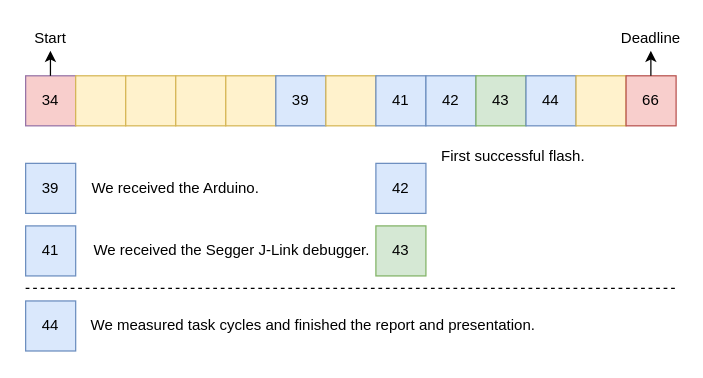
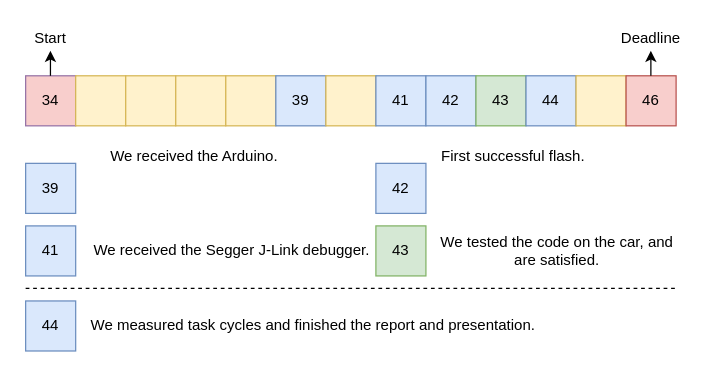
  <mxCell id="0" />
  <mxCell id="1" parent="0" />
  <mxCell id="2" value="34" style="rounded=0;whiteSpace=wrap;html=1;fillColor=#f8cecc;strokeColor=#9673a6;" vertex="1" parent="1"><mxGeometry x="20" y="60" width="40" height="40" as="geometry" /></mxCell>
  <mxCell id="3" value="" style="rounded=0;whiteSpace=wrap;html=1;fillColor=#fff2cc;strokeColor=#d6b656;" vertex="1" parent="1"><mxGeometry x="60" y="60" width="40" height="40" as="geometry" /></mxCell>
  <mxCell id="4" value="" style="rounded=0;whiteSpace=wrap;html=1;fillColor=#fff2cc;strokeColor=#d6b656;" vertex="1" parent="1"><mxGeometry x="100" y="60" width="40" height="40" as="geometry" /></mxCell>
  <mxCell id="5" value="" style="rounded=0;whiteSpace=wrap;html=1;fillColor=#fff2cc;strokeColor=#d6b656;" vertex="1" parent="1"><mxGeometry x="140" y="60" width="40" height="40" as="geometry" /></mxCell>
  <mxCell id="6" value="" style="rounded=0;whiteSpace=wrap;html=1;fillColor=#fff2cc;strokeColor=#d6b656;" vertex="1" parent="1"><mxGeometry x="180" y="60" width="40" height="40" as="geometry" /></mxCell>
  <mxCell id="7" value="39" style="rounded=0;whiteSpace=wrap;html=1;fillColor=#dae8fc;strokeColor=#6c8ebf;" vertex="1" parent="1"><mxGeometry x="220" y="60" width="40" height="40" as="geometry" /></mxCell>
  <mxCell id="8" value="" style="rounded=0;whiteSpace=wrap;html=1;fillColor=#fff2cc;strokeColor=#d6b656;" vertex="1" parent="1"><mxGeometry x="260" y="60" width="40" height="40" as="geometry" /></mxCell>
  <mxCell id="9" value="41" style="rounded=0;whiteSpace=wrap;html=1;fillColor=#dae8fc;strokeColor=#6c8ebf;" vertex="1" parent="1"><mxGeometry x="300" y="60" width="40" height="40" as="geometry" /></mxCell>
  <mxCell id="10" value="42" style="rounded=0;whiteSpace=wrap;html=1;fillColor=#dae8fc;strokeColor=#6c8ebf;" vertex="1" parent="1"><mxGeometry x="340" y="60" width="40" height="40" as="geometry" /></mxCell>
  <mxCell id="11" value="43" style="rounded=0;whiteSpace=wrap;html=1;fillColor=#d5e8d4;strokeColor=#82b366;" vertex="1" parent="1"><mxGeometry x="380" y="60" width="40" height="40" as="geometry" /></mxCell>
  <mxCell id="12" value="44" style="rounded=0;whiteSpace=wrap;html=1;fillColor=#dae8fc;strokeColor=#6c8ebf;" vertex="1" parent="1"><mxGeometry x="420" y="60" width="40" height="40" as="geometry" /></mxCell>
  <mxCell id="13" value="" style="rounded=0;whiteSpace=wrap;html=1;fillColor=#fff2cc;strokeColor=#d6b656;" vertex="1" parent="1"><mxGeometry x="460" y="60" width="40" height="40" as="geometry" /></mxCell>
- <mxCell id="14" value="66" style="rounded=0;whiteSpace=wrap;html=1;fillColor=#f8cecc;strokeColor=#b85450;" vertex="1" parent="1"><mxGeometry x="500" y="60" width="40" height="40" as="geometry" /></mxCell>
- <mxCell id="15" value="We&amp;nbsp;&lt;span&gt;received&lt;/span&gt;&amp;nbsp;the Arduino." style="text;html=1;strokeColor=none;fillColor=none;align=center;verticalAlign=middle;whiteSpace=wrap;rounded=0;" vertex="1" parent="1"><mxGeometry x="70" y="140" width="140" height="20" as="geometry" /></mxCell>
+ <mxCell id="14" value="46" style="rounded=0;whiteSpace=wrap;html=1;fillColor=#f8cecc;strokeColor=#b85450;" vertex="1" parent="1"><mxGeometry x="500" y="60" width="40" height="40" as="geometry" /></mxCell>
+ <mxCell id="15" value="We&amp;nbsp;&lt;span&gt;received&lt;/span&gt;&amp;nbsp;the Arduino." style="text;html=1;strokeColor=none;fillColor=none;align=center;verticalAlign=middle;whiteSpace=wrap;rounded=0;" vertex="1" parent="1"><mxGeometry x="85" y="115" width="140" height="20" as="geometry" /></mxCell>
  <mxCell id="16" value="39" style="rounded=0;whiteSpace=wrap;html=1;fillColor=#dae8fc;strokeColor=#6c8ebf;" vertex="1" parent="1"><mxGeometry x="20" y="130" width="40" height="40" as="geometry" /></mxCell>
  <mxCell id="17" value="41" style="rounded=0;whiteSpace=wrap;html=1;fillColor=#dae8fc;strokeColor=#6c8ebf;" vertex="1" parent="1"><mxGeometry x="20" y="180" width="40" height="40" as="geometry" /></mxCell>
  <mxCell id="18" value="We received the Segger J-Link debugger." style="text;html=1;strokeColor=none;fillColor=none;align=center;verticalAlign=middle;whiteSpace=wrap;rounded=0;" vertex="1" parent="1"><mxGeometry x="70" y="190" width="230" height="20" as="geometry" /></mxCell>
  <mxCell id="19" value="42" style="rounded=0;whiteSpace=wrap;html=1;fillColor=#dae8fc;strokeColor=#6c8ebf;" vertex="1" parent="1"><mxGeometry x="300" y="130" width="40" height="40" as="geometry" /></mxCell>
  <mxCell id="20" value="First successful flash." style="text;html=1;strokeColor=none;fillColor=none;align=center;verticalAlign=middle;whiteSpace=wrap;rounded=0;" vertex="1" parent="1"><mxGeometry x="350" y="115" width="120" height="20" as="geometry" /></mxCell>
  <mxCell id="21" value="43" style="rounded=0;whiteSpace=wrap;html=1;fillColor=#d5e8d4;strokeColor=#82b366;" vertex="1" parent="1"><mxGeometry x="300" y="180" width="40" height="40" as="geometry" /></mxCell>
+ <mxCell id="22" value="We tested the code on the car, and are satisfied." style="text;html=1;strokeColor=none;fillColor=none;align=center;verticalAlign=middle;whiteSpace=wrap;rounded=0;" vertex="1" parent="1"><mxGeometry x="350" y="190" width="190" height="20" as="geometry" /></mxCell>
  <mxCell id="23" value="" style="endArrow=classic;html=1;" edge="1" parent="1"><mxGeometry width="50" height="50" relative="1" as="geometry"><mxPoint x="39.83" y="60" as="sourcePoint" /><mxPoint x="39.83" y="40" as="targetPoint" /></mxGeometry></mxCell>
  <mxCell id="24" value="Start" style="text;html=1;strokeColor=none;fillColor=none;align=center;verticalAlign=middle;whiteSpace=wrap;rounded=0;" vertex="1" parent="1"><mxGeometry x="20" y="20" width="40" height="20" as="geometry" /></mxCell>
  <mxCell id="25" value="" style="endArrow=classic;html=1;" edge="1" parent="1"><mxGeometry width="50" height="50" relative="1" as="geometry"><mxPoint x="519.83" y="60" as="sourcePoint" /><mxPoint x="519.83" y="40" as="targetPoint" /></mxGeometry></mxCell>
  <mxCell id="26" value="Deadline" style="text;html=1;strokeColor=none;fillColor=none;align=center;verticalAlign=middle;whiteSpace=wrap;rounded=0;" vertex="1" parent="1"><mxGeometry x="500" y="20" width="40" height="20" as="geometry" /></mxCell>
  <mxCell id="27" value="44" style="rounded=0;whiteSpace=wrap;html=1;fillColor=#dae8fc;strokeColor=#6c8ebf;" vertex="1" parent="1"><mxGeometry x="20" y="240" width="40" height="40" as="geometry" /></mxCell>
  <mxCell id="28" value="We measured task cycles and finished the report and presentation." style="text;html=1;strokeColor=none;fillColor=none;align=center;verticalAlign=middle;whiteSpace=wrap;rounded=0;" vertex="1" parent="1"><mxGeometry x="70" y="250" width="360" height="20" as="geometry" /></mxCell>
  <mxCell id="29" value="" style="endArrow=none;html=1;dashed=1;" edge="1" parent="1"><mxGeometry width="50" height="50" relative="1" as="geometry"><mxPoint x="20" y="230" as="sourcePoint" /><mxPoint x="540" y="230" as="targetPoint" /></mxGeometry></mxCell>
